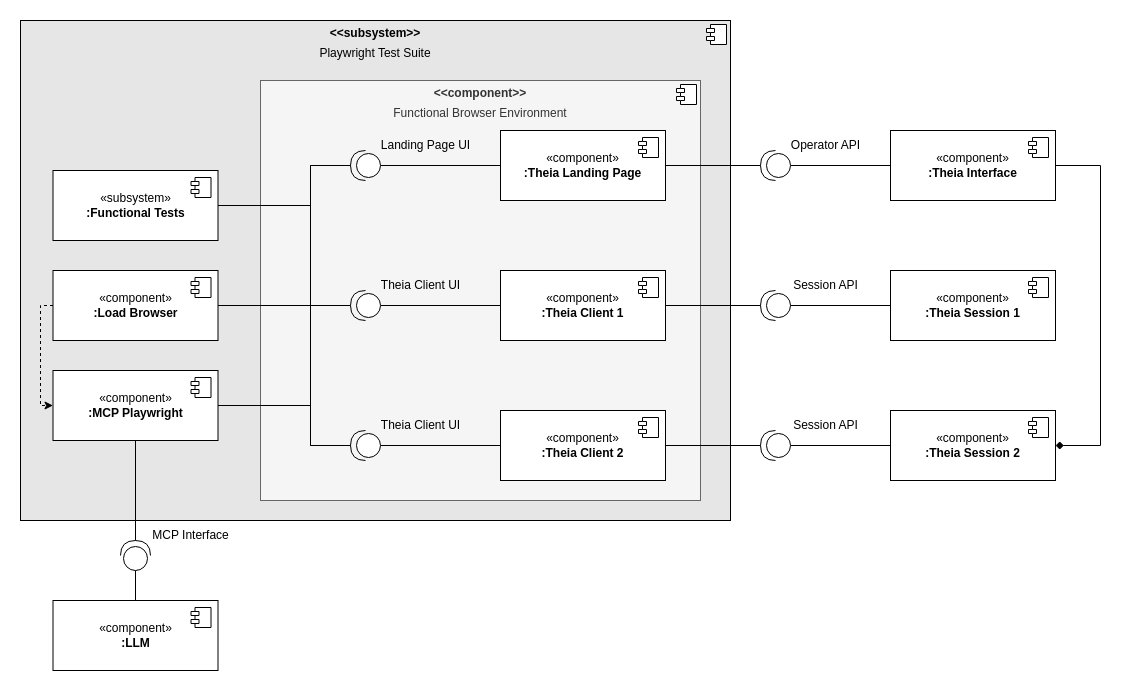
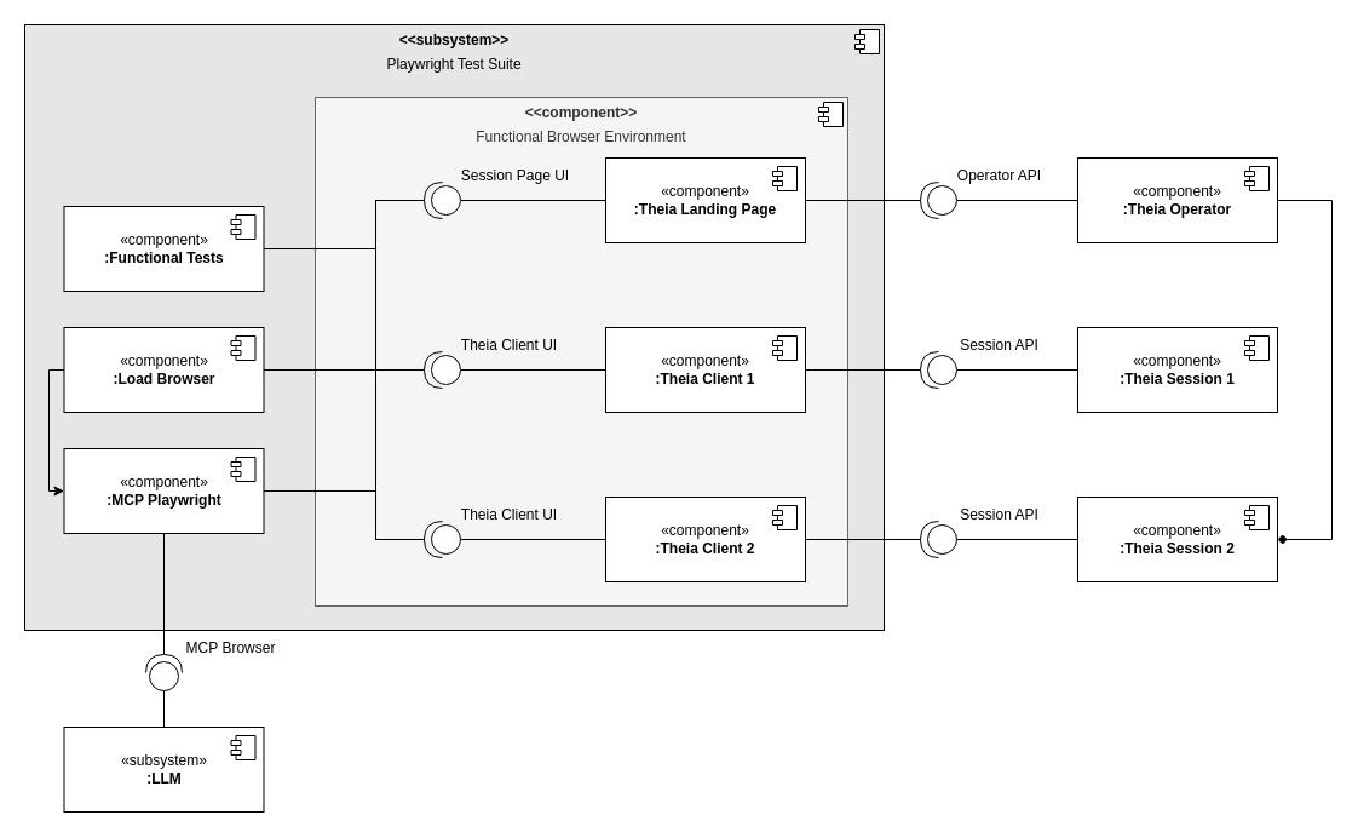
  <mxCell id="0" />
  <mxCell id="1" parent="0" />
  <mxCell id="2" value="&lt;p style=&quot;margin:0px;margin-top:6px;text-align:center;&quot;&gt;&lt;b&gt;&amp;lt;&amp;lt;subsystem&amp;gt;&amp;gt;&lt;/b&gt;&lt;/p&gt;&lt;p style=&quot;margin:0px;margin-top:6px;text-align:center;&quot;&gt;Playwright Test Suite&lt;/p&gt;" style="align=left;overflow=fill;html=1;dropTarget=0;whiteSpace=wrap;fillColor=#E6E6E6;" parent="1" vertex="1"><mxGeometry x="20" y="20" width="710" height="500" as="geometry" /></mxCell>
  <mxCell id="3" value="" style="shape=component;jettyWidth=8;jettyHeight=4;" parent="2" vertex="1"><mxGeometry x="1" width="20" height="20" relative="1" as="geometry"><mxPoint x="-24" y="4" as="offset" /></mxGeometry></mxCell>
  <mxCell id="4" value="&lt;p style=&quot;margin:0px;margin-top:6px;text-align:center;&quot;&gt;&lt;b&gt;&amp;lt;&amp;lt;component&amp;gt;&amp;gt;&lt;/b&gt;&lt;/p&gt;&lt;p style=&quot;margin:0px;margin-top:6px;text-align:center;&quot;&gt;Functional Browser Environment&lt;/p&gt;" style="align=left;overflow=fill;html=1;dropTarget=0;whiteSpace=wrap;fillColor=#f5f5f5;strokeColor=#666666;fontColor=#333333;" vertex="1" parent="1"><mxGeometry x="260" y="80" width="440" height="420" as="geometry" /></mxCell>
  <mxCell id="5" value="" style="shape=component;jettyWidth=8;jettyHeight=4;" vertex="1" parent="4"><mxGeometry x="1" width="20" height="20" relative="1" as="geometry"><mxPoint x="-24" y="4" as="offset" /></mxGeometry></mxCell>
  <mxCell id="6" style="edgeStyle=orthogonalEdgeStyle;rounded=0;orthogonalLoop=1;jettySize=auto;html=1;endArrow=none;startFill=0;" parent="1" source="7" target="23" edge="1"><mxGeometry relative="1" as="geometry"><Array as="points"><mxPoint x="310" y="205" /><mxPoint x="310" y="165" /></Array></mxGeometry></mxCell>
- <mxCell id="7" value="«subsystem»&lt;br&gt;&lt;b&gt;:Functional Tests&lt;/b&gt;" style="html=1;dropTarget=0;whiteSpace=wrap;" parent="1" vertex="1"><mxGeometry x="52.5" y="170" width="165" height="70" as="geometry" /></mxCell>
+ <mxCell id="7" value="«component»&lt;br&gt;&lt;b&gt;:Functional Tests&lt;/b&gt;" style="html=1;dropTarget=0;whiteSpace=wrap;" parent="1" vertex="1"><mxGeometry x="52.5" y="170" width="165" height="70" as="geometry" /></mxCell>
  <mxCell id="8" value="" style="shape=module;jettyWidth=8;jettyHeight=4;" parent="7" vertex="1"><mxGeometry x="1" width="20" height="20" relative="1" as="geometry"><mxPoint x="-27" y="7" as="offset" /></mxGeometry></mxCell>
- <mxCell id="9" style="edgeStyle=orthogonalEdgeStyle;rounded=0;orthogonalLoop=1;jettySize=auto;html=1;entryX=0;entryY=0.5;entryDx=0;entryDy=0;exitX=0;exitY=0.5;exitDx=0;exitDy=0;dashed=1;" parent="1" source="10" target="13" edge="1"><mxGeometry relative="1" as="geometry"><Array as="points"><mxPoint x="40" y="305" /><mxPoint x="40" y="405" /></Array></mxGeometry></mxCell>
+ <mxCell id="9" style="edgeStyle=orthogonalEdgeStyle;rounded=0;orthogonalLoop=1;jettySize=auto;html=1;entryX=0;entryY=0.5;entryDx=0;entryDy=0;exitX=0;exitY=0.5;exitDx=0;exitDy=0;" parent="1" source="10" target="13" edge="1"><mxGeometry relative="1" as="geometry"><Array as="points"><mxPoint x="40" y="305" /><mxPoint x="40" y="405" /></Array></mxGeometry></mxCell>
  <mxCell id="10" value="«component»&lt;br&gt;&lt;b&gt;:Load Browser&lt;/b&gt;" style="html=1;dropTarget=0;whiteSpace=wrap;" parent="1" vertex="1"><mxGeometry x="52.5" y="270" width="165" height="70" as="geometry" /></mxCell>
  <mxCell id="11" value="" style="shape=module;jettyWidth=8;jettyHeight=4;" parent="10" vertex="1"><mxGeometry x="1" width="20" height="20" relative="1" as="geometry"><mxPoint x="-27" y="7" as="offset" /></mxGeometry></mxCell>
  <mxCell id="12" style="edgeStyle=orthogonalEdgeStyle;rounded=0;orthogonalLoop=1;jettySize=auto;html=1;endArrow=none;startFill=0;" parent="1" source="13" target="29" edge="1"><mxGeometry relative="1" as="geometry"><Array as="points"><mxPoint x="310" y="405" /><mxPoint x="310" y="445" /></Array></mxGeometry></mxCell>
  <mxCell id="13" value="«component»&lt;br&gt;&lt;b&gt;:MCP Playwright&lt;/b&gt;" style="html=1;dropTarget=0;whiteSpace=wrap;" parent="1" vertex="1"><mxGeometry x="52.5" y="370" width="165" height="70" as="geometry" /></mxCell>
  <mxCell id="14" value="" style="shape=module;jettyWidth=8;jettyHeight=4;" parent="13" vertex="1"><mxGeometry x="1" width="20" height="20" relative="1" as="geometry"><mxPoint x="-27" y="7" as="offset" /></mxGeometry></mxCell>
  <mxCell id="15" value="" style="ellipse;whiteSpace=wrap;html=1;align=center;aspect=fixed;fillColor=none;strokeColor=none;resizable=0;perimeter=centerPerimeter;rotatable=0;allowArrows=0;points=[];outlineConnect=1;" parent="1" vertex="1"><mxGeometry x="120" y="580" width="10" height="10" as="geometry" /></mxCell>
  <mxCell id="16" value="" style="shape=providedRequiredInterface;html=1;verticalLabelPosition=bottom;sketch=0;direction=north;" parent="1" vertex="1"><mxGeometry x="120" y="540" width="30" height="30" as="geometry" /></mxCell>
  <mxCell id="17" style="edgeStyle=orthogonalEdgeStyle;rounded=0;orthogonalLoop=1;jettySize=auto;html=1;entryX=1;entryY=0.5;entryDx=0;entryDy=0;entryPerimeter=0;endArrow=none;startFill=0;" parent="1" source="13" target="16" edge="1"><mxGeometry relative="1" as="geometry" /></mxCell>
- <mxCell id="18" value="MCP Interface" style="text;html=1;align=center;verticalAlign=middle;resizable=0;points=[];autosize=1;strokeColor=none;fillColor=none;" parent="1" vertex="1"><mxGeometry x="140" y="520" width="100" height="30" as="geometry" /></mxCell>
+ <mxCell id="18" value="MCP Browser" style="text;html=1;align=center;verticalAlign=middle;resizable=0;points=[];autosize=1;strokeColor=none;fillColor=none;" parent="1" vertex="1"><mxGeometry x="140" y="520" width="100" height="30" as="geometry" /></mxCell>
  <mxCell id="19" style="edgeStyle=orthogonalEdgeStyle;rounded=0;orthogonalLoop=1;jettySize=auto;html=1;endArrow=none;startFill=0;" parent="1" source="20" target="16" edge="1"><mxGeometry relative="1" as="geometry" /></mxCell>
- <mxCell id="20" value="«component»&lt;br&gt;&lt;b&gt;:LLM&lt;/b&gt;" style="html=1;dropTarget=0;whiteSpace=wrap;" parent="1" vertex="1"><mxGeometry x="52.5" y="600" width="165" height="70" as="geometry" /></mxCell>
+ <mxCell id="20" value="«subsystem»&lt;br&gt;&lt;b&gt;:LLM&lt;/b&gt;" style="html=1;dropTarget=0;whiteSpace=wrap;" parent="1" vertex="1"><mxGeometry x="52.5" y="600" width="165" height="70" as="geometry" /></mxCell>
  <mxCell id="21" value="" style="shape=module;jettyWidth=8;jettyHeight=4;" parent="20" vertex="1"><mxGeometry x="1" width="20" height="20" relative="1" as="geometry"><mxPoint x="-27" y="7" as="offset" /></mxGeometry></mxCell>
  <mxCell id="22" style="edgeStyle=orthogonalEdgeStyle;rounded=0;orthogonalLoop=1;jettySize=auto;html=1;endArrow=none;startFill=0;" parent="1" source="23" target="32" edge="1"><mxGeometry relative="1" as="geometry" /></mxCell>
  <mxCell id="23" value="" style="shape=providedRequiredInterface;html=1;verticalLabelPosition=bottom;sketch=0;direction=west;" parent="1" vertex="1"><mxGeometry x="350" y="150" width="30" height="30" as="geometry" /></mxCell>
- <mxCell id="24" value="Landing Page UI" style="text;html=1;align=center;verticalAlign=middle;resizable=0;points=[];autosize=1;strokeColor=none;fillColor=none;" parent="1" vertex="1"><mxGeometry x="370" y="130" width="110" height="30" as="geometry" /></mxCell>
+ <mxCell id="24" value="Session Page UI" style="text;html=1;align=center;verticalAlign=middle;resizable=0;points=[];autosize=1;strokeColor=none;fillColor=none;" parent="1" vertex="1"><mxGeometry x="370" y="130" width="110" height="30" as="geometry" /></mxCell>
  <mxCell id="25" style="edgeStyle=orthogonalEdgeStyle;rounded=0;orthogonalLoop=1;jettySize=auto;html=1;endArrow=none;startFill=0;" parent="1" source="26" target="35" edge="1"><mxGeometry relative="1" as="geometry" /></mxCell>
  <mxCell id="26" value="" style="shape=providedRequiredInterface;html=1;verticalLabelPosition=bottom;sketch=0;direction=west;" parent="1" vertex="1"><mxGeometry x="350" y="290" width="30" height="30" as="geometry" /></mxCell>
  <mxCell id="27" value="Theia Client UI" style="text;html=1;align=center;verticalAlign=middle;resizable=0;points=[];autosize=1;strokeColor=none;fillColor=none;" parent="1" vertex="1"><mxGeometry x="370" y="270" width="100" height="30" as="geometry" /></mxCell>
  <mxCell id="28" style="edgeStyle=orthogonalEdgeStyle;rounded=0;orthogonalLoop=1;jettySize=auto;html=1;endArrow=none;startFill=0;" parent="1" source="29" target="38" edge="1"><mxGeometry relative="1" as="geometry" /></mxCell>
  <mxCell id="29" value="" style="shape=providedRequiredInterface;html=1;verticalLabelPosition=bottom;sketch=0;direction=west;" parent="1" vertex="1"><mxGeometry x="350" y="430" width="30" height="30" as="geometry" /></mxCell>
  <mxCell id="30" value="Theia Client UI" style="text;html=1;align=center;verticalAlign=middle;resizable=0;points=[];autosize=1;strokeColor=none;fillColor=none;" parent="1" vertex="1"><mxGeometry x="370" y="410" width="100" height="30" as="geometry" /></mxCell>
  <mxCell id="31" style="edgeStyle=orthogonalEdgeStyle;rounded=0;orthogonalLoop=1;jettySize=auto;html=1;endArrow=none;startFill=0;" parent="1" source="32" target="47" edge="1"><mxGeometry relative="1" as="geometry" /></mxCell>
  <mxCell id="32" value="«component»&lt;br&gt;&lt;b&gt;:Theia Landing Page&lt;/b&gt;" style="html=1;dropTarget=0;whiteSpace=wrap;" parent="1" vertex="1"><mxGeometry x="500" y="130" width="165" height="70" as="geometry" /></mxCell>
  <mxCell id="33" value="" style="shape=module;jettyWidth=8;jettyHeight=4;" parent="32" vertex="1"><mxGeometry x="1" width="20" height="20" relative="1" as="geometry"><mxPoint x="-27" y="7" as="offset" /></mxGeometry></mxCell>
  <mxCell id="34" style="edgeStyle=orthogonalEdgeStyle;rounded=0;orthogonalLoop=1;jettySize=auto;html=1;endArrow=none;startFill=0;" parent="1" source="35" target="50" edge="1"><mxGeometry relative="1" as="geometry" /></mxCell>
  <mxCell id="35" value="«component»&lt;br&gt;&lt;b&gt;:Theia Client 1&lt;/b&gt;" style="html=1;dropTarget=0;whiteSpace=wrap;" parent="1" vertex="1"><mxGeometry x="500" y="270" width="165" height="70" as="geometry" /></mxCell>
  <mxCell id="36" value="" style="shape=module;jettyWidth=8;jettyHeight=4;" parent="35" vertex="1"><mxGeometry x="1" width="20" height="20" relative="1" as="geometry"><mxPoint x="-27" y="7" as="offset" /></mxGeometry></mxCell>
  <mxCell id="37" style="edgeStyle=orthogonalEdgeStyle;rounded=0;orthogonalLoop=1;jettySize=auto;html=1;endArrow=none;startFill=0;" parent="1" source="38" target="53" edge="1"><mxGeometry relative="1" as="geometry" /></mxCell>
  <mxCell id="38" value="«component»&lt;br&gt;&lt;b&gt;:Theia Client 2&lt;/b&gt;" style="html=1;dropTarget=0;whiteSpace=wrap;" parent="1" vertex="1"><mxGeometry x="500" y="410" width="165" height="70" as="geometry" /></mxCell>
  <mxCell id="39" value="" style="shape=module;jettyWidth=8;jettyHeight=4;" parent="38" vertex="1"><mxGeometry x="1" width="20" height="20" relative="1" as="geometry"><mxPoint x="-27" y="7" as="offset" /></mxGeometry></mxCell>
  <mxCell id="40" style="edgeStyle=orthogonalEdgeStyle;rounded=0;orthogonalLoop=1;jettySize=auto;html=1;entryX=1;entryY=0.5;entryDx=0;entryDy=0;exitX=1;exitY=0.5;exitDx=0;exitDy=0;endArrow=diamond;" parent="1" source="41" target="57" edge="1"><mxGeometry relative="1" as="geometry"><Array as="points"><mxPoint x="1100" y="165" /><mxPoint x="1100" y="445" /></Array></mxGeometry></mxCell>
- <mxCell id="41" value="«component»&lt;br&gt;&lt;b&gt;:Theia Interface&lt;/b&gt;" style="html=1;dropTarget=0;whiteSpace=wrap;" parent="1" vertex="1"><mxGeometry x="890" y="130" width="165" height="70" as="geometry" /></mxCell>
+ <mxCell id="41" value="«component»&lt;br&gt;&lt;b&gt;:Theia Operator&lt;/b&gt;" style="html=1;dropTarget=0;whiteSpace=wrap;" parent="1" vertex="1"><mxGeometry x="890" y="130" width="165" height="70" as="geometry" /></mxCell>
  <mxCell id="42" value="" style="shape=module;jettyWidth=8;jettyHeight=4;" parent="41" vertex="1"><mxGeometry x="1" width="20" height="20" relative="1" as="geometry"><mxPoint x="-27" y="7" as="offset" /></mxGeometry></mxCell>
  <mxCell id="43" style="edgeStyle=orthogonalEdgeStyle;rounded=0;orthogonalLoop=1;jettySize=auto;html=1;entryX=1;entryY=0.5;entryDx=0;entryDy=0;entryPerimeter=0;endArrow=none;startFill=0;" parent="1" source="10" target="26" edge="1"><mxGeometry relative="1" as="geometry" /></mxCell>
  <mxCell id="44" style="edgeStyle=orthogonalEdgeStyle;rounded=0;orthogonalLoop=1;jettySize=auto;html=1;entryX=1;entryY=0.5;entryDx=0;entryDy=0;entryPerimeter=0;endArrow=none;startFill=0;" parent="1" source="10" target="29" edge="1"><mxGeometry relative="1" as="geometry"><Array as="points"><mxPoint x="310" y="305" /><mxPoint x="310" y="445" /></Array></mxGeometry></mxCell>
  <mxCell id="45" style="edgeStyle=orthogonalEdgeStyle;rounded=0;orthogonalLoop=1;jettySize=auto;html=1;entryX=1;entryY=0.5;entryDx=0;entryDy=0;entryPerimeter=0;endArrow=none;startFill=0;" parent="1" source="10" target="23" edge="1"><mxGeometry relative="1" as="geometry"><Array as="points"><mxPoint x="310" y="305" /><mxPoint x="310" y="165" /></Array></mxGeometry></mxCell>
  <mxCell id="46" style="edgeStyle=orthogonalEdgeStyle;rounded=0;orthogonalLoop=1;jettySize=auto;html=1;endArrow=none;startFill=0;" parent="1" source="47" target="41" edge="1"><mxGeometry relative="1" as="geometry" /></mxCell>
  <mxCell id="47" value="" style="shape=providedRequiredInterface;html=1;verticalLabelPosition=bottom;sketch=0;direction=west;" parent="1" vertex="1"><mxGeometry x="760" y="150" width="30" height="30" as="geometry" /></mxCell>
  <mxCell id="48" value="Operator API" style="text;html=1;align=center;verticalAlign=middle;resizable=0;points=[];autosize=1;strokeColor=none;fillColor=none;" parent="1" vertex="1"><mxGeometry x="780" y="130" width="90" height="30" as="geometry" /></mxCell>
  <mxCell id="49" style="edgeStyle=orthogonalEdgeStyle;rounded=0;orthogonalLoop=1;jettySize=auto;html=1;endArrow=none;startFill=0;" parent="1" source="50" target="55" edge="1"><mxGeometry relative="1" as="geometry" /></mxCell>
  <mxCell id="50" value="" style="shape=providedRequiredInterface;html=1;verticalLabelPosition=bottom;sketch=0;direction=west;" parent="1" vertex="1"><mxGeometry x="760" y="290" width="30" height="30" as="geometry" /></mxCell>
  <mxCell id="51" value="Session API" style="text;html=1;align=center;verticalAlign=middle;resizable=0;points=[];autosize=1;strokeColor=none;fillColor=none;" parent="1" vertex="1"><mxGeometry x="780" y="270" width="90" height="30" as="geometry" /></mxCell>
  <mxCell id="52" style="edgeStyle=orthogonalEdgeStyle;rounded=0;orthogonalLoop=1;jettySize=auto;html=1;endArrow=none;startFill=0;" parent="1" source="53" target="57" edge="1"><mxGeometry relative="1" as="geometry" /></mxCell>
  <mxCell id="53" value="" style="shape=providedRequiredInterface;html=1;verticalLabelPosition=bottom;sketch=0;direction=west;" parent="1" vertex="1"><mxGeometry x="760" y="430" width="30" height="30" as="geometry" /></mxCell>
  <mxCell id="54" value="Session API" style="text;html=1;align=center;verticalAlign=middle;resizable=0;points=[];autosize=1;strokeColor=none;fillColor=none;" parent="1" vertex="1"><mxGeometry x="780" y="410" width="90" height="30" as="geometry" /></mxCell>
  <mxCell id="55" value="«component»&lt;br&gt;&lt;b&gt;:Theia Session 1&lt;/b&gt;" style="html=1;dropTarget=0;whiteSpace=wrap;" parent="1" vertex="1"><mxGeometry x="890" y="270" width="165" height="70" as="geometry" /></mxCell>
  <mxCell id="56" value="" style="shape=module;jettyWidth=8;jettyHeight=4;" parent="55" vertex="1"><mxGeometry x="1" width="20" height="20" relative="1" as="geometry"><mxPoint x="-27" y="7" as="offset" /></mxGeometry></mxCell>
  <mxCell id="57" value="«component»&lt;br&gt;&lt;b&gt;:Theia Session 2&lt;/b&gt;" style="html=1;dropTarget=0;whiteSpace=wrap;" parent="1" vertex="1"><mxGeometry x="890" y="410" width="165" height="70" as="geometry" /></mxCell>
  <mxCell id="58" value="" style="shape=module;jettyWidth=8;jettyHeight=4;" parent="57" vertex="1"><mxGeometry x="1" width="20" height="20" relative="1" as="geometry"><mxPoint x="-27" y="7" as="offset" /></mxGeometry></mxCell>
